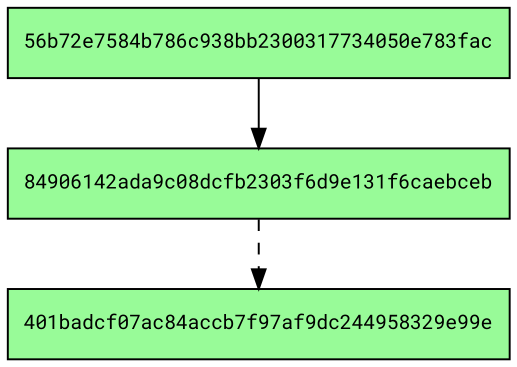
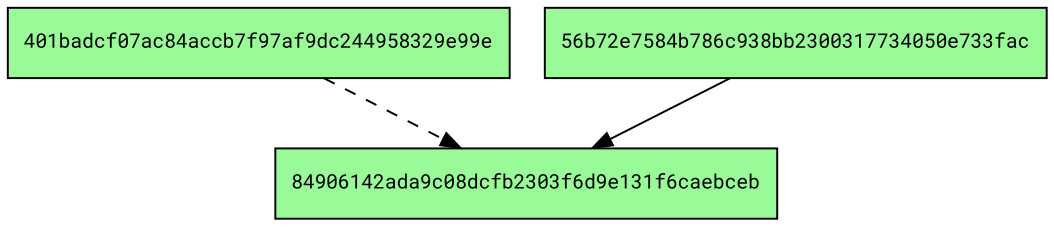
  digraph {
    fontname="Roboto Mono"
    node [fillcolor=palegreen fontname="Roboto Mono" fontsize=10 shape=box style=filled]
    edge [fontname="Roboto Mono"]
    n1 [label="401badcf07ac84accb7f97af9dc244958329e99e"]
    "84906142ada9c08dcfb2303f6d9e131f6caebceb"
-   n3 [label="56b72e7584b786c938bb2300317734050e783fac"]
-   "84906142ada9c08dcfb2303f6d9e131f6caebceb" -> n1 [style=dashed]
+   n3 [label="56b72e7584b786c938bb2300317734050e733fac"]
+   n1 -> "84906142ada9c08dcfb2303f6d9e131f6caebceb" [style=dashed]
    n3 -> "84906142ada9c08dcfb2303f6d9e131f6caebceb" [style=solid]
  }
